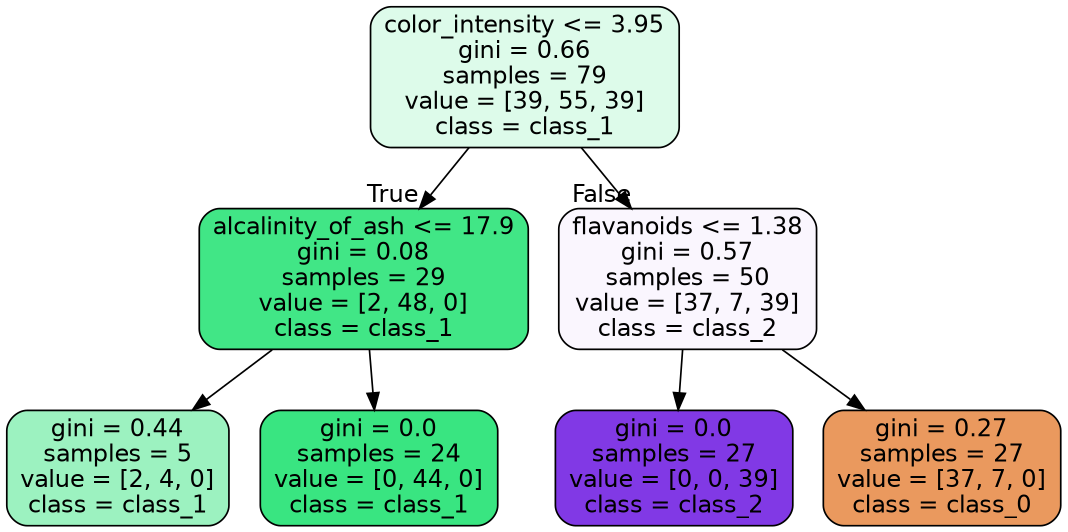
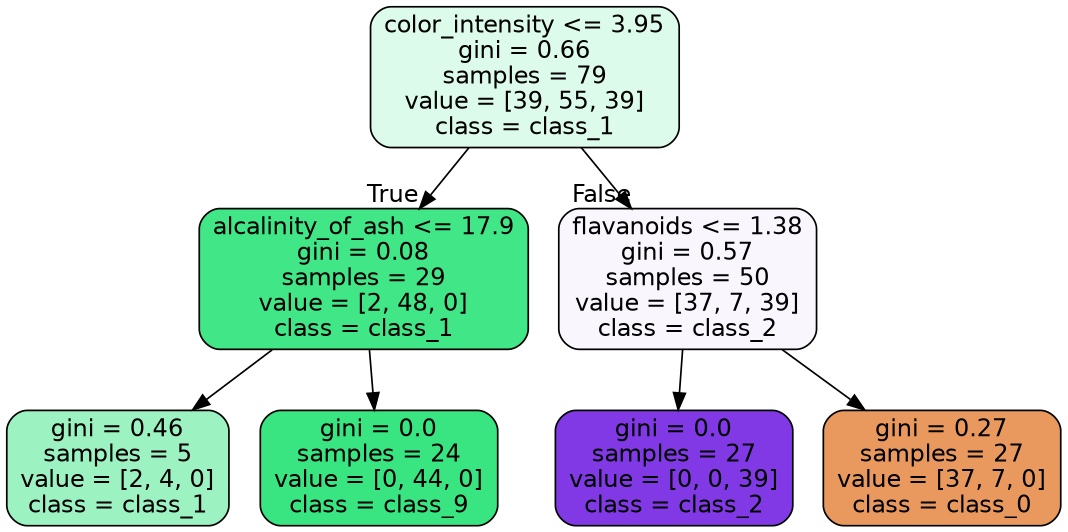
  digraph {
    node [color=black fontname=helvetica shape=box style="filled, rounded"]
    edge [fontname=helvetica]
    n1 [fillcolor="#ddfbea" label="color_intensity <= 3.95\ngini = 0.66\nsamples = 79\nvalue = [39, 55, 39]\nclass = class_1"]
    n2 [fillcolor="#41e686" label="alcalinity_of_ash <= 17.9\ngini = 0.08\nsamples = 29\nvalue = [2, 48, 0]\nclass = class_1"]
    n3 [fillcolor="#faf6fe" label="flavanoids <= 1.38\ngini = 0.57\nsamples = 50\nvalue = [37, 7, 39]\nclass = class_2"]
-   n4 [fillcolor="#9cf2c0" label="gini = 0.44\nsamples = 5\nvalue = [2, 4, 0]\nclass = class_1"]
-   n5 [fillcolor="#39e581" label="gini = 0.0\nsamples = 24\nvalue = [0, 44, 0]\nclass = class_1"]
+   n4 [fillcolor="#9cf2c0" label="gini = 0.46\nsamples = 5\nvalue = [2, 4, 0]\nclass = class_1"]
+   n5 [fillcolor="#39e581" label="gini = 0.0\nsamples = 24\nvalue = [0, 44, 0]\nclass = class_9"]
    n6 [fillcolor="#8139e5" label="gini = 0.0\nsamples = 27\nvalue = [0, 0, 39]\nclass = class_2"]
    n7 [fillcolor="#ea995e" label="gini = 0.27\nsamples = 27\nvalue = [37, 7, 0]\nclass = class_0"]
    n1 -> n2 [headlabel=True labelangle=45 labeldistance=2.5]
    n1 -> n3 [headlabel=False labelangle=-45 labeldistance=2.5]
    n2 -> n4
    n2 -> n5
    n3 -> n6
    n3 -> n7
  }
